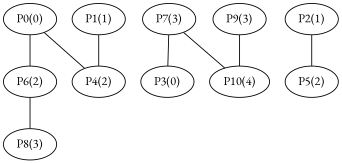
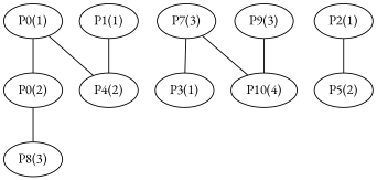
  graph {
    fontname="EB Garamond"
    node [fontname="EB Garamond"]
    edge [fontname="EB Garamond"]
-   "P0(1)" [label="P0(0)"]
-   "P6(2)"
+   "P0(1)"
+   "P6(2)" [label="P0(2)"]
    "P4(2)"
    "P8(3)"
    "P7(3)"
-   "P3(1)" [label="P3(0)"]
+   "P3(1)"
    "P10(4)"
    "P1(1)"
    "P2(1)"
    "P5(2)"
    "P9(3)"
    "P0(1)" -- "P6(2)"
    "P0(1)" -- "P4(2)"
    "P6(2)" -- "P8(3)"
    "P7(3)" -- "P3(1)"
    "P7(3)" -- "P10(4)"
    "P1(1)" -- "P4(2)"
    "P2(1)" -- "P5(2)"
    "P9(3)" -- "P10(4)"
  }
